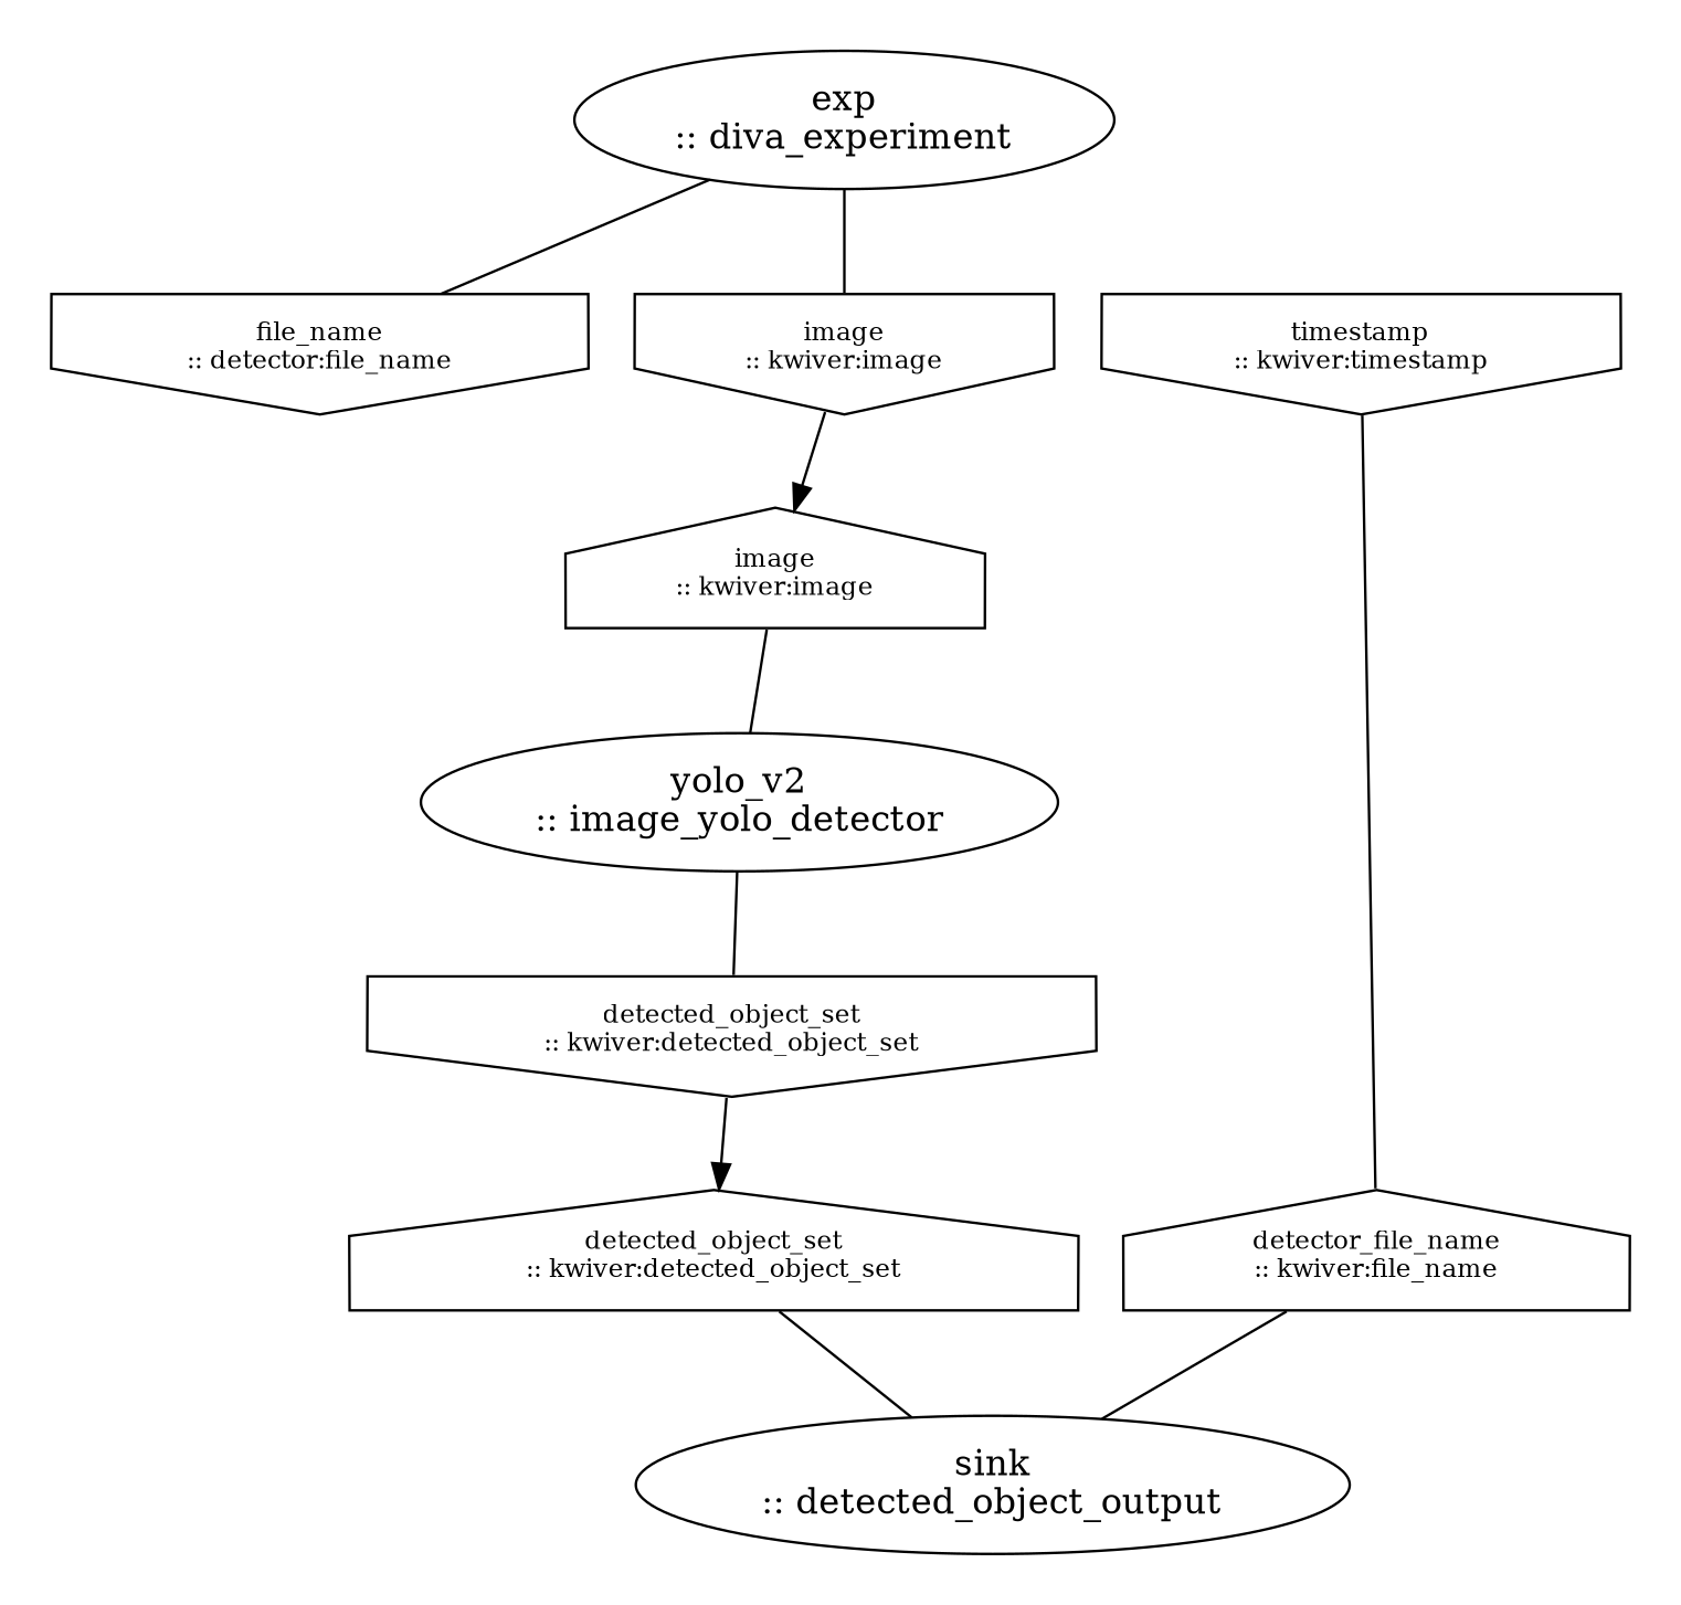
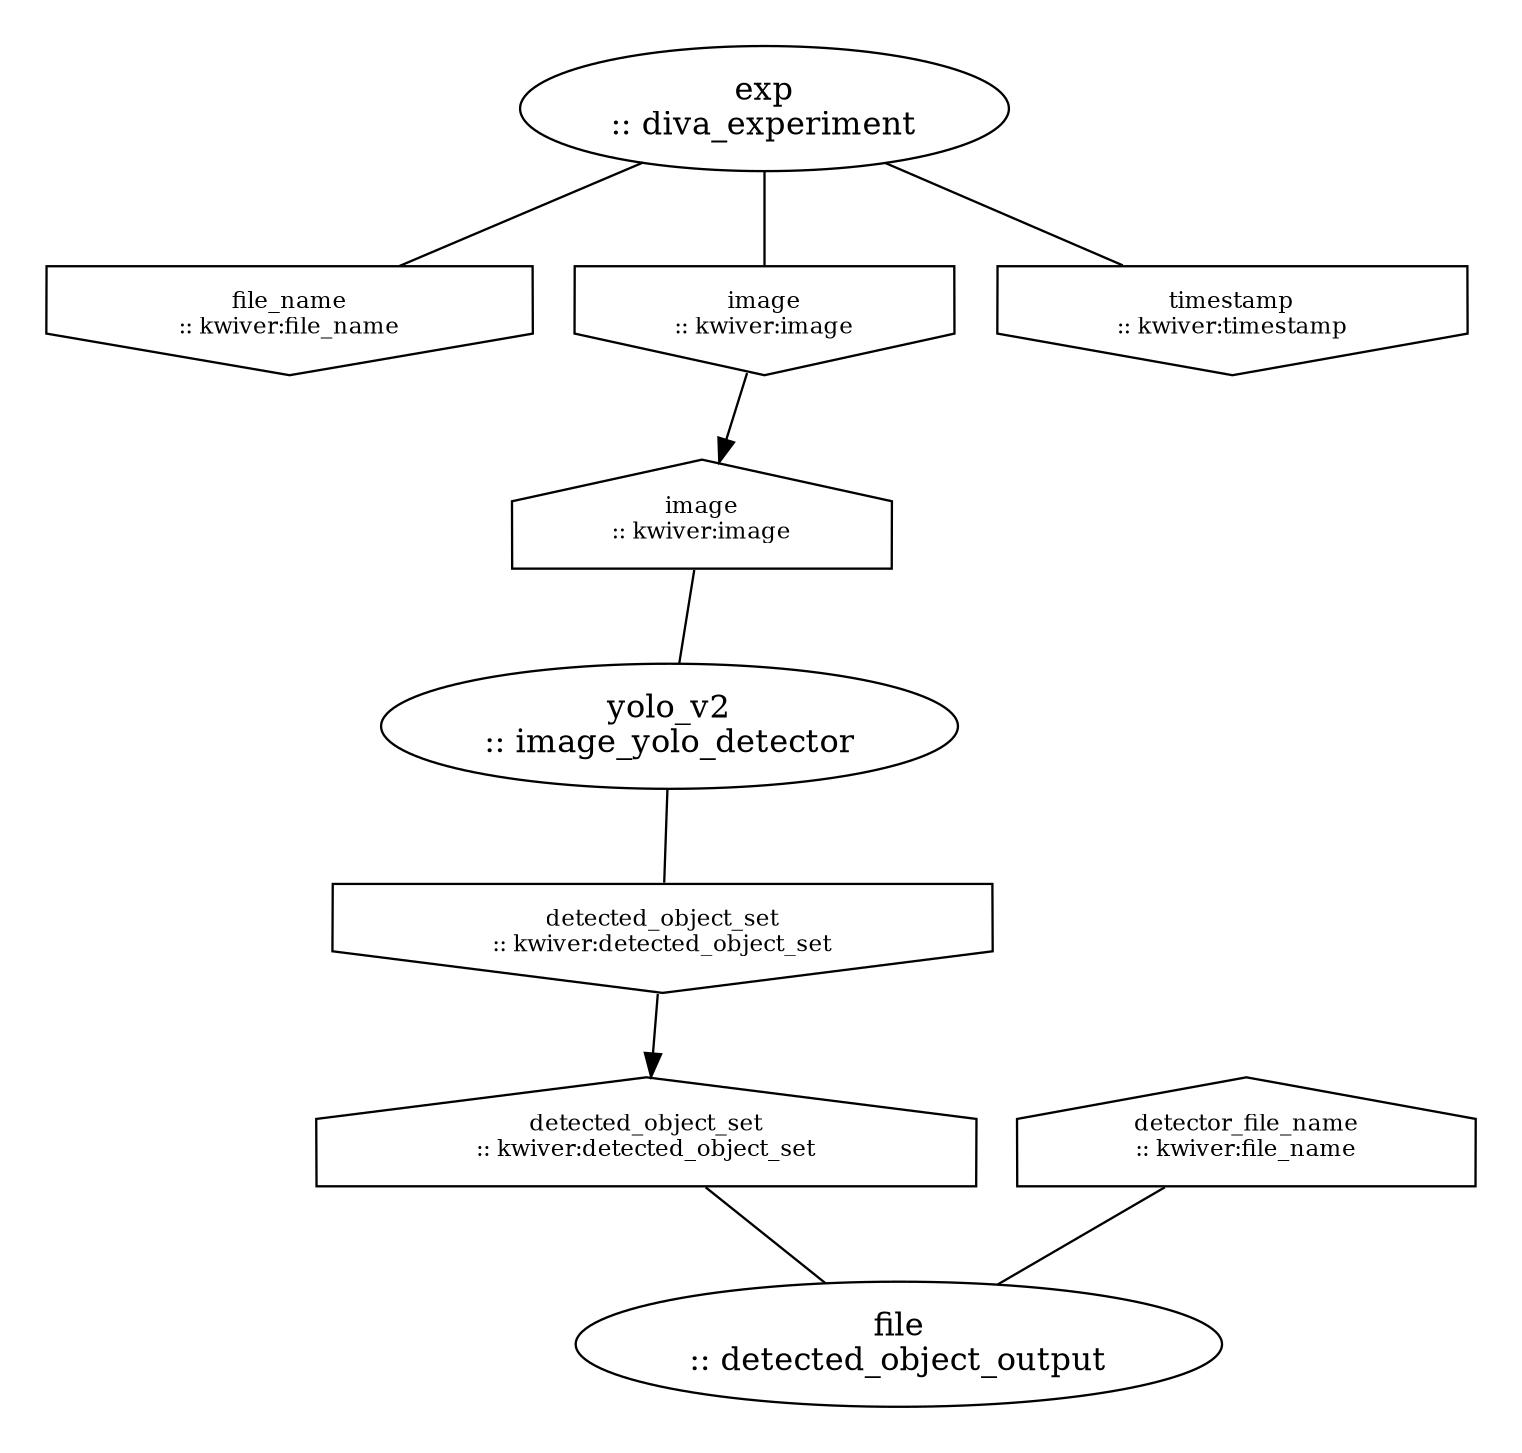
  strict digraph {
    clusterrank=local
    node [rank=same shape=invhouse fontsize=10]
    edge [arrowhead=none color=black]
    n1 [label="exp\n:: diva_experiment" shape=ellipse fontsize=""]
-   n2 [label="file_name\n:: detector:file_name"]
+   n2 [label="file_name\n:: kwiver:file_name"]
    n3 [label="image\n:: kwiver:image"]
    n4 [label="timestamp\n:: kwiver:timestamp"]
-   n5 [label="sink\n:: detected_object_output" shape=ellipse fontsize=""]
+   n5 [label="file\n:: detected_object_output" shape=ellipse fontsize=""]
    n6 [label="detected_object_set\n:: kwiver:detected_object_set" shape=house]
    n7 [label="detector_file_name\n:: kwiver:file_name" shape=house]
    n8 [label="yolo_v2\n:: image_yolo_detector" shape=ellipse fontsize=""]
    n9 [label="detected_object_set\n:: kwiver:detected_object_set"]
    n10 [label="image\n:: kwiver:image" shape=house]
    subgraph cluster_1 {
      color=white
      fillcolor=white
      style=filled
      n1
      n2
      n3
      n4
    }
    subgraph cluster_2 {
      color=white
      fillcolor=white
      style=filled
      n5
      n6
      n7
    }
    subgraph cluster_3 {
      color=white
      fillcolor=white
      style=filled
      n8
      n9
      n10
    }
    n1 -> n2
    n1 -> n3
-   n7 -> n4
+   n1 -> n4
    n3 -> n10 [minlen=1 weight=1 arrowhead=""]
    n6 -> n5
    n7 -> n5
    n8 -> n9
    n9 -> n6 [minlen=1 weight=1 arrowhead=""]
    n10 -> n8
  }
